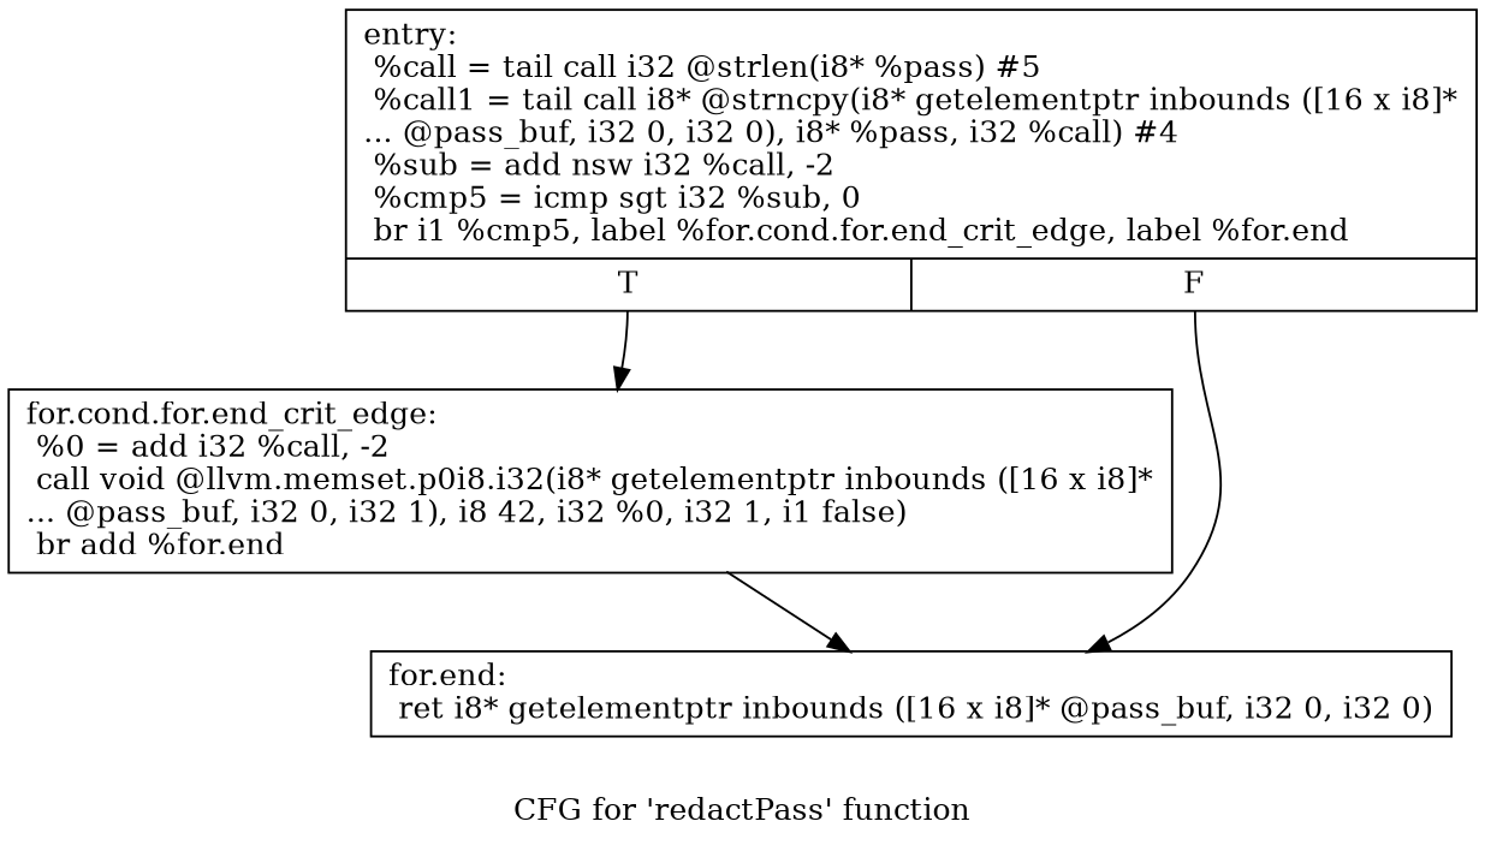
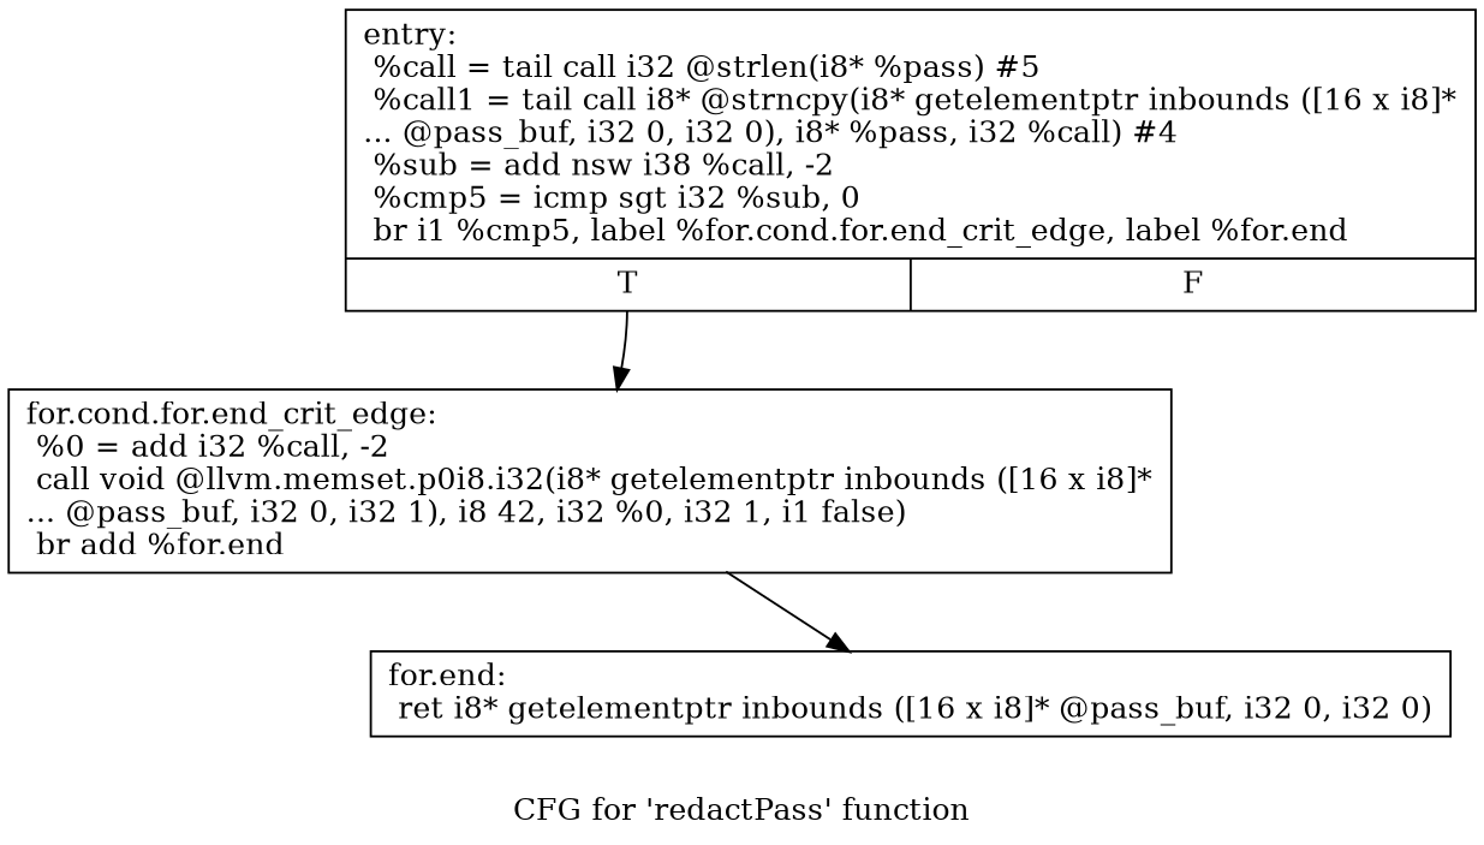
  digraph {
    label="CFG for 'redactPass' function"
    node [shape=record]
-   n1 [label="{entry:\l  %call = tail call i32 @strlen(i8* %pass) #5\l  %call1 = tail call i8* @strncpy(i8* getelementptr inbounds ([16 x i8]*\l... @pass_buf, i32 0, i32 0), i8* %pass, i32 %call) #4\l  %sub = add nsw i32 %call, -2\l  %cmp5 = icmp sgt i32 %sub, 0\l  br i1 %cmp5, label %for.cond.for.end_crit_edge, label %for.end\l|{<s0>T|<s1>F}}"]
+   n1 [label="{entry:\l  %call = tail call i32 @strlen(i8* %pass) #5\l  %call1 = tail call i8* @strncpy(i8* getelementptr inbounds ([16 x i8]*\l... @pass_buf, i32 0, i32 0), i8* %pass, i32 %call) #4\l  %sub = add nsw i38 %call, -2\l  %cmp5 = icmp sgt i32 %sub, 0\l  br i1 %cmp5, label %for.cond.for.end_crit_edge, label %for.end\l|{<s0>T|<s1>F}}"]
    n2 [label="{for.cond.for.end_crit_edge:                       \l  %0 = add i32 %call, -2\l  call void @llvm.memset.p0i8.i32(i8* getelementptr inbounds ([16 x i8]*\l... @pass_buf, i32 0, i32 1), i8 42, i32 %0, i32 1, i1 false)\l  br add %for.end\l}"]
    n3 [label="{for.end:                                          \l  ret i8* getelementptr inbounds ([16 x i8]* @pass_buf, i32 0, i32 0)\l}"]
    n1 -> n2 [tailport=s0]
-   n1 -> n3 [tailport=s1]
    n2 -> n3
  }
